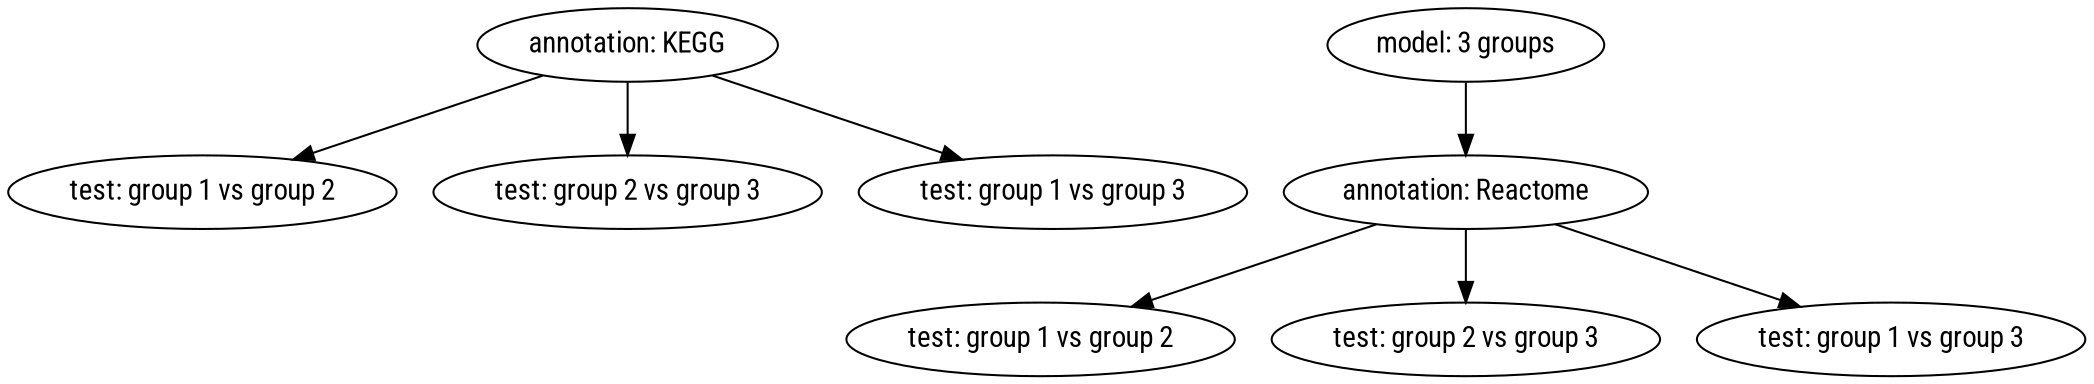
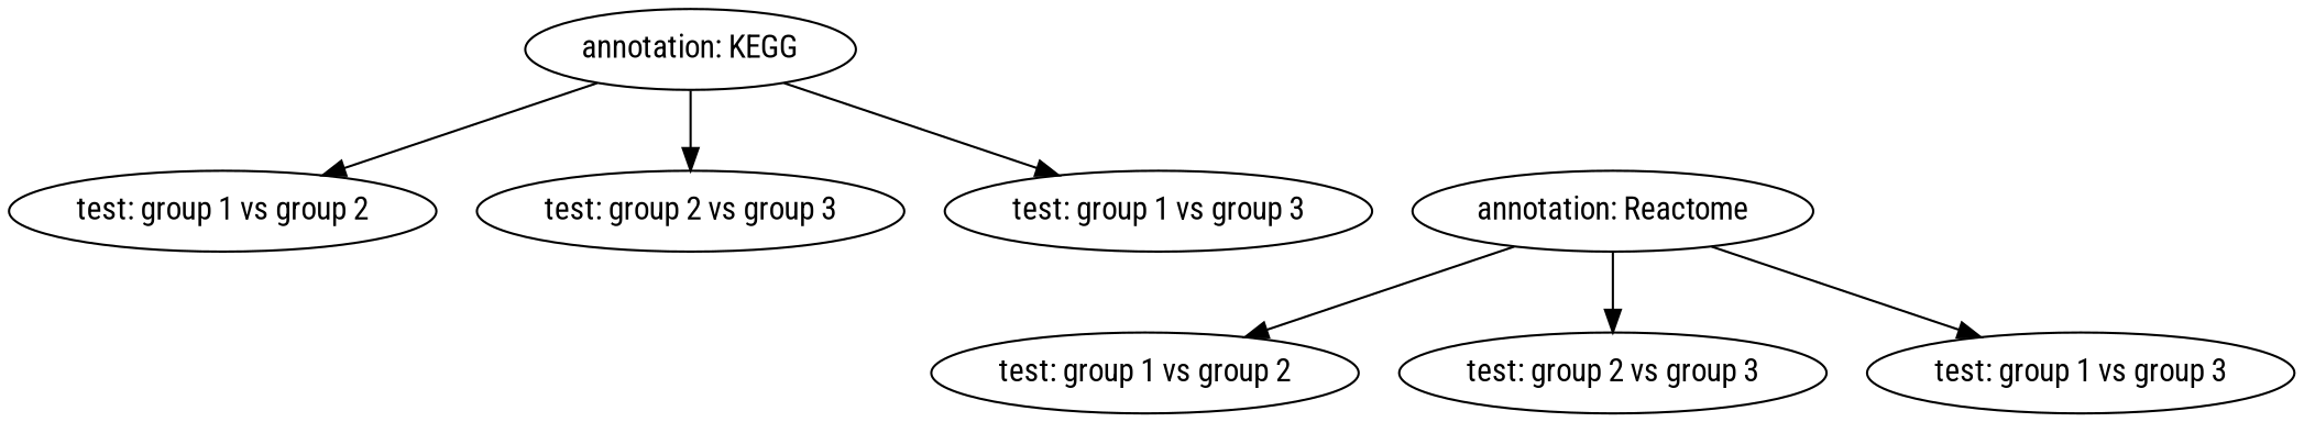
  digraph {
    fontname="Roboto Condensed"
    node [fontname="Roboto Condensed"]
    edge [fontname="Roboto Condensed"]
    n1 [label="test: group 1 vs group 2"]
    n2 [label="test: group 2 vs group 3"]
    n3 [label="test: group 1 vs group 3"]
    n4 [label="test: group 1 vs group 2"]
    n5 [label="test: group 2 vs group 3"]
    n6 [label="test: group 1 vs group 3"]
-   "model: 3 groups"
    "annotation: Reactome"
    "annotation: KEGG"
-   "model: 3 groups" -> "annotation: Reactome"
    "annotation: Reactome" -> n4
    "annotation: Reactome" -> n5
    "annotation: Reactome" -> n6
    "annotation: KEGG" -> n1
    "annotation: KEGG" -> n2
    "annotation: KEGG" -> n3
  }
